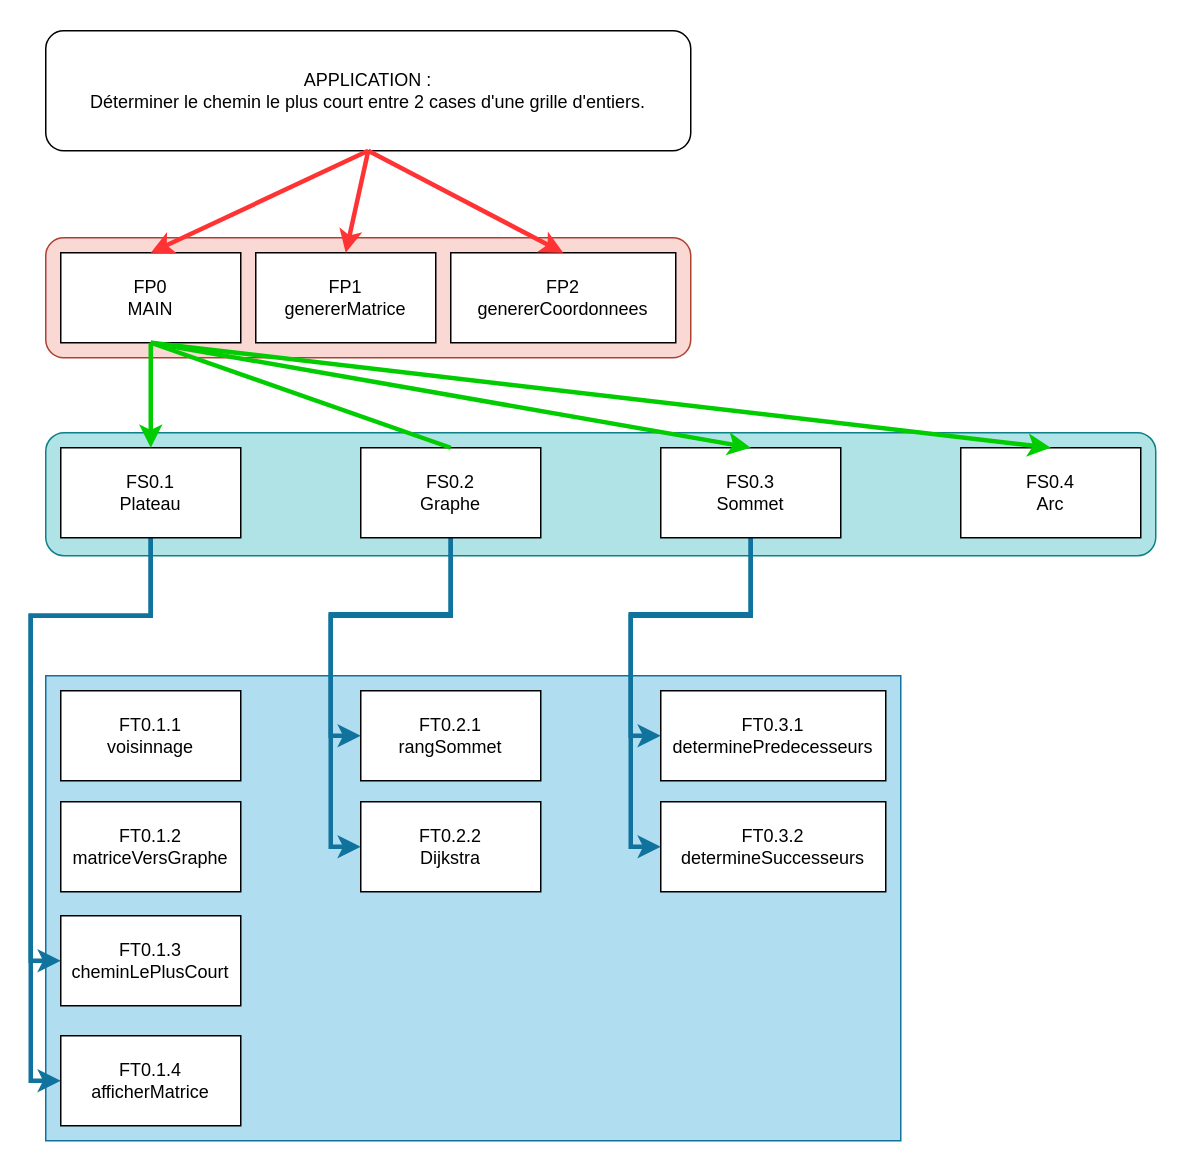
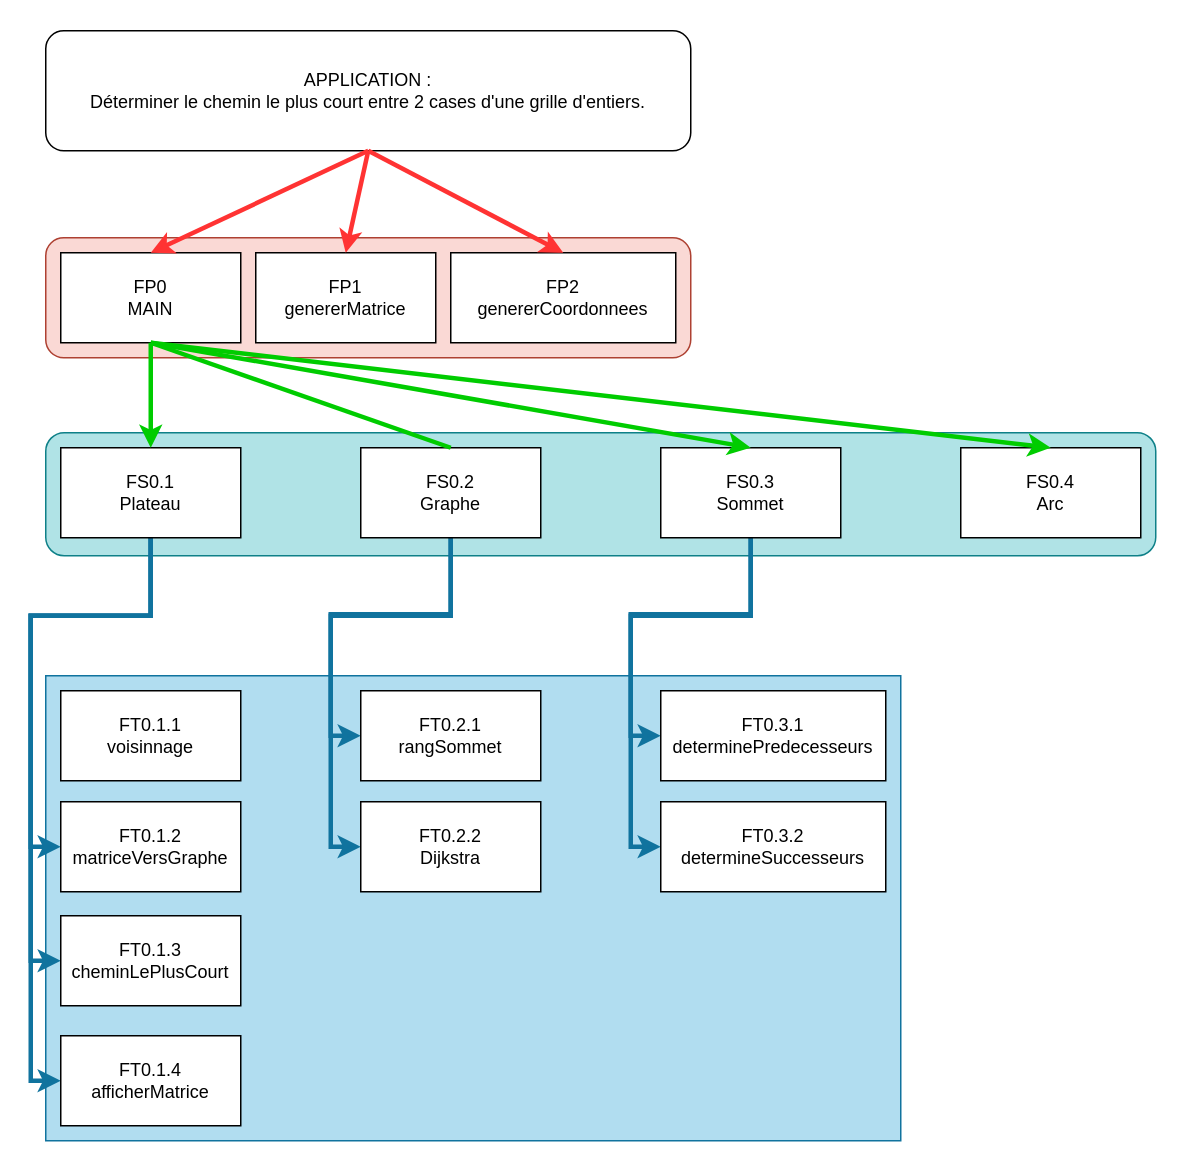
  <mxCell id="0" />
  <mxCell id="1" parent="0" />
  <mxCell id="2" value="" style="rounded=0;whiteSpace=wrap;html=1;fillColor=#b1ddf0;strokeColor=#10739e;" parent="1" vertex="1"><mxGeometry x="30" y="450" width="570" height="310" as="geometry" /></mxCell>
  <mxCell id="3" value="" style="rounded=1;whiteSpace=wrap;html=1;fillColor=#fad9d5;strokeColor=#ae4132;" parent="1" vertex="1"><mxGeometry x="30" y="158" width="430" height="80" as="geometry" /></mxCell>
  <mxCell id="4" value="FP0 &lt;br&gt;MAIN" style="rounded=0;whiteSpace=wrap;html=1;" parent="1" vertex="1"><mxGeometry x="40" y="168" width="120" height="60" as="geometry" /></mxCell>
  <mxCell id="5" value="FP1&lt;br&gt;genererMatrice" style="rounded=0;whiteSpace=wrap;html=1;" parent="1" vertex="1"><mxGeometry x="170" y="168" width="120" height="60" as="geometry" /></mxCell>
  <mxCell id="6" value="FP2&lt;br&gt;genererCoordonnees" style="rounded=0;whiteSpace=wrap;html=1;" parent="1" vertex="1"><mxGeometry x="300" y="168" width="150" height="60" as="geometry" /></mxCell>
  <mxCell id="7" value="" style="rounded=1;whiteSpace=wrap;html=1;fillColor=#b0e3e6;strokeColor=#0e8088;" parent="1" vertex="1"><mxGeometry x="30" y="288" width="740" height="82" as="geometry" /></mxCell>
+ <mxCell id="8" style="edgeStyle=orthogonalEdgeStyle;rounded=0;orthogonalLoop=1;jettySize=auto;html=1;exitX=0.5;exitY=1;exitDx=0;exitDy=0;entryX=0;entryY=0.5;entryDx=0;entryDy=0;strokeColor=#10739e;strokeWidth=3;fillColor=#b1ddf0;" parent="1" source="11" target="28" edge="1"><mxGeometry relative="1" as="geometry"><Array as="points"><mxPoint x="100" y="410" /><mxPoint x="20" y="410" /><mxPoint x="20" y="564" /></Array></mxGeometry></mxCell>
  <mxCell id="9" style="edgeStyle=orthogonalEdgeStyle;rounded=0;orthogonalLoop=1;jettySize=auto;html=1;exitX=0.5;exitY=1;exitDx=0;exitDy=0;entryX=0;entryY=0.5;entryDx=0;entryDy=0;strokeColor=#10739e;strokeWidth=3;fillColor=#b1ddf0;" parent="1" source="11" target="29" edge="1"><mxGeometry relative="1" as="geometry"><Array as="points"><mxPoint x="100" y="410" /><mxPoint x="20" y="410" /><mxPoint x="20" y="640" /></Array></mxGeometry></mxCell>
  <mxCell id="10" style="edgeStyle=orthogonalEdgeStyle;rounded=0;orthogonalLoop=1;jettySize=auto;html=1;exitX=0.5;exitY=1;exitDx=0;exitDy=0;entryX=0;entryY=0.5;entryDx=0;entryDy=0;strokeColor=#10739e;strokeWidth=3;fillColor=#b1ddf0;" parent="1" source="11" target="30" edge="1"><mxGeometry relative="1" as="geometry"><Array as="points"><mxPoint x="100" y="410" /><mxPoint x="20" y="410" /><mxPoint x="20" y="720" /></Array></mxGeometry></mxCell>
  <mxCell id="11" value="FS0.1&lt;br&gt;Plateau" style="rounded=0;whiteSpace=wrap;html=1;" parent="1" vertex="1"><mxGeometry x="40" y="298" width="120" height="60" as="geometry" /></mxCell>
  <mxCell id="12" style="edgeStyle=orthogonalEdgeStyle;rounded=0;orthogonalLoop=1;jettySize=auto;html=1;exitX=0.5;exitY=1;exitDx=0;exitDy=0;entryX=0;entryY=0.5;entryDx=0;entryDy=0;strokeColor=#10739e;strokeWidth=3;fillColor=#b1ddf0;" parent="1" source="14" target="31" edge="1"><mxGeometry relative="1" as="geometry" /></mxCell>
  <mxCell id="13" style="edgeStyle=orthogonalEdgeStyle;rounded=0;orthogonalLoop=1;jettySize=auto;html=1;exitX=0.5;exitY=1;exitDx=0;exitDy=0;entryX=0;entryY=0.5;entryDx=0;entryDy=0;strokeColor=#10739e;strokeWidth=3;fillColor=#b1ddf0;" parent="1" source="14" target="32" edge="1"><mxGeometry relative="1" as="geometry"><Array as="points"><mxPoint x="300" y="410" /><mxPoint x="220" y="410" /><mxPoint x="220" y="564" /></Array></mxGeometry></mxCell>
  <mxCell id="14" value="FS0.2&lt;br&gt;Graphe" style="rounded=0;whiteSpace=wrap;html=1;" parent="1" vertex="1"><mxGeometry x="240" y="298" width="120" height="60" as="geometry" /></mxCell>
  <mxCell id="15" style="edgeStyle=orthogonalEdgeStyle;rounded=0;orthogonalLoop=1;jettySize=auto;html=1;exitX=0.5;exitY=1;exitDx=0;exitDy=0;entryX=0;entryY=0.5;entryDx=0;entryDy=0;strokeColor=#10739e;strokeWidth=3;fillColor=#b1ddf0;" parent="1" source="17" target="33" edge="1"><mxGeometry relative="1" as="geometry" /></mxCell>
  <mxCell id="16" style="edgeStyle=orthogonalEdgeStyle;rounded=0;orthogonalLoop=1;jettySize=auto;html=1;exitX=0.5;exitY=1;exitDx=0;exitDy=0;entryX=0;entryY=0.5;entryDx=0;entryDy=0;strokeColor=#10739e;strokeWidth=3;fillColor=#b1ddf0;" parent="1" source="17" target="34" edge="1"><mxGeometry relative="1" as="geometry"><Array as="points"><mxPoint x="500" y="410" /><mxPoint x="420" y="410" /><mxPoint x="420" y="564" /></Array></mxGeometry></mxCell>
  <mxCell id="17" value="FS0.3&lt;br&gt;Sommet" style="rounded=0;whiteSpace=wrap;html=1;" parent="1" vertex="1"><mxGeometry x="440" y="298" width="120" height="60" as="geometry" /></mxCell>
  <mxCell id="18" value="FS0.4&lt;br&gt;Arc" style="rounded=0;whiteSpace=wrap;html=1;" parent="1" vertex="1"><mxGeometry x="640" y="298" width="120" height="60" as="geometry" /></mxCell>
  <mxCell id="19" value="APPLICATION : &lt;br&gt;Déterminer le chemin le plus court entre 2 cases d'une grille d'entiers." style="rounded=1;whiteSpace=wrap;html=1;" parent="1" vertex="1"><mxGeometry x="30" y="20" width="430" height="80" as="geometry" /></mxCell>
  <mxCell id="20" value="" style="endArrow=classic;html=1;rounded=0;exitX=0.5;exitY=1;exitDx=0;exitDy=0;entryX=0.5;entryY=0;entryDx=0;entryDy=0;strokeWidth=3;strokeColor=#FF3333;" parent="1" source="19" target="4" edge="1"><mxGeometry width="50" height="50" relative="1" as="geometry"><mxPoint x="490" y="340" as="sourcePoint" /><mxPoint x="540" y="290" as="targetPoint" /></mxGeometry></mxCell>
  <mxCell id="21" value="" style="endArrow=classic;html=1;rounded=0;strokeColor=#FF3333;strokeWidth=3;exitX=0.5;exitY=1;exitDx=0;exitDy=0;entryX=0.5;entryY=0;entryDx=0;entryDy=0;" parent="1" source="19" target="5" edge="1"><mxGeometry width="50" height="50" relative="1" as="geometry"><mxPoint x="490" y="340" as="sourcePoint" /><mxPoint x="540" y="290" as="targetPoint" /></mxGeometry></mxCell>
  <mxCell id="22" value="" style="endArrow=classic;html=1;rounded=0;strokeColor=#FF3333;strokeWidth=3;exitX=0.5;exitY=1;exitDx=0;exitDy=0;entryX=0.5;entryY=0;entryDx=0;entryDy=0;" parent="1" source="19" target="6" edge="1"><mxGeometry width="50" height="50" relative="1" as="geometry"><mxPoint x="490" y="340" as="sourcePoint" /><mxPoint x="540" y="290" as="targetPoint" /></mxGeometry></mxCell>
  <mxCell id="23" value="" style="endArrow=classic;html=1;rounded=0;strokeColor=#00CC00;strokeWidth=3;exitX=0.5;exitY=1;exitDx=0;exitDy=0;entryX=0.5;entryY=0;entryDx=0;entryDy=0;" parent="1" source="4" target="11" edge="1"><mxGeometry width="50" height="50" relative="1" as="geometry"><mxPoint x="490" y="340" as="sourcePoint" /><mxPoint x="540" y="290" as="targetPoint" /></mxGeometry></mxCell>
  <mxCell id="24" value="" style="endArrow=none;html=1;rounded=0;strokeColor=#00CC00;strokeWidth=3;exitX=0.5;exitY=1;exitDx=0;exitDy=0;entryX=0.5;entryY=0;entryDx=0;entryDy=0;" parent="1" source="4" target="14" edge="1"><mxGeometry width="50" height="50" relative="1" as="geometry"><mxPoint x="490" y="340" as="sourcePoint" /><mxPoint x="540" y="290" as="targetPoint" /></mxGeometry></mxCell>
  <mxCell id="25" value="" style="endArrow=classic;html=1;rounded=0;strokeColor=#00CC00;strokeWidth=3;exitX=0.5;exitY=1;exitDx=0;exitDy=0;entryX=0.5;entryY=0;entryDx=0;entryDy=0;" parent="1" source="4" target="17" edge="1"><mxGeometry width="50" height="50" relative="1" as="geometry"><mxPoint x="490" y="340" as="sourcePoint" /><mxPoint x="540" y="290" as="targetPoint" /></mxGeometry></mxCell>
  <mxCell id="26" value="" style="endArrow=classic;html=1;rounded=0;strokeColor=#00CC00;strokeWidth=3;exitX=0.5;exitY=1;exitDx=0;exitDy=0;entryX=0.5;entryY=0;entryDx=0;entryDy=0;" parent="1" source="4" target="18" edge="1"><mxGeometry width="50" height="50" relative="1" as="geometry"><mxPoint x="490" y="340" as="sourcePoint" /><mxPoint x="540" y="290" as="targetPoint" /></mxGeometry></mxCell>
  <mxCell id="27" value="FT0.1.1&lt;br&gt;voisinnage" style="rounded=0;whiteSpace=wrap;html=1;" parent="1" vertex="1"><mxGeometry x="40" y="460" width="120" height="60" as="geometry" /></mxCell>
  <mxCell id="28" value="FT0.1.2&lt;br&gt;matriceVersGraphe" style="rounded=0;whiteSpace=wrap;html=1;" parent="1" vertex="1"><mxGeometry x="40" y="534" width="120" height="60" as="geometry" /></mxCell>
  <mxCell id="29" value="FT0.1.3&lt;br&gt;cheminLePlusCourt" style="rounded=0;whiteSpace=wrap;html=1;" parent="1" vertex="1"><mxGeometry x="40" y="610" width="120" height="60" as="geometry" /></mxCell>
  <mxCell id="30" value="FT0.1.4&lt;br&gt;afficherMatrice" style="rounded=0;whiteSpace=wrap;html=1;" parent="1" vertex="1"><mxGeometry x="40" y="690" width="120" height="60" as="geometry" /></mxCell>
  <mxCell id="31" value="FT0.2.1&lt;br&gt;rangSommet" style="rounded=0;whiteSpace=wrap;html=1;" parent="1" vertex="1"><mxGeometry x="240" y="460" width="120" height="60" as="geometry" /></mxCell>
  <mxCell id="32" value="FT0.2.2&lt;br&gt;Dijkstra" style="rounded=0;whiteSpace=wrap;html=1;" parent="1" vertex="1"><mxGeometry x="240" y="534" width="120" height="60" as="geometry" /></mxCell>
  <mxCell id="33" value="FT0.3.1&lt;br&gt;determinePredecesseurs" style="rounded=0;whiteSpace=wrap;html=1;" parent="1" vertex="1"><mxGeometry x="440" y="460" width="150" height="60" as="geometry" /></mxCell>
  <mxCell id="34" value="FT0.3.2&lt;br&gt;determineSuccesseurs" style="rounded=0;whiteSpace=wrap;html=1;" parent="1" vertex="1"><mxGeometry x="440" y="534" width="150" height="60" as="geometry" /></mxCell>
